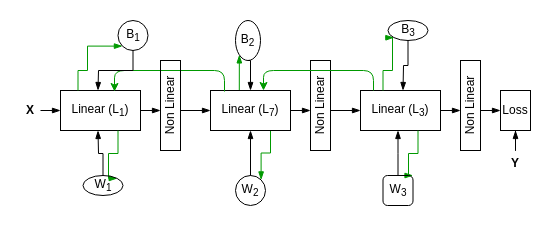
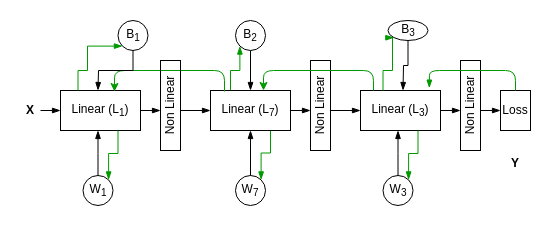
  <mxCell id="0" />
  <mxCell id="1" parent="0" />
  <mxCell id="2" style="edgeStyle=orthogonalEdgeStyle;rounded=0;orthogonalLoop=1;jettySize=auto;html=1;entryX=0;entryY=0.5;entryDx=0;entryDy=0;endArrow=blockThin;endFill=1;" parent="1" source="3" edge="1"><mxGeometry relative="1" as="geometry"><mxPoint x="160" y="110" as="targetPoint" /></mxGeometry></mxCell>
  <mxCell id="3" value="Linear (L&lt;sub&gt;1&lt;/sub&gt;)" style="rounded=0;whiteSpace=wrap;html=1;fillColor=none;" parent="1" vertex="1"><mxGeometry x="60" y="90" width="80" height="40" as="geometry" /></mxCell>
  <mxCell id="4" style="edgeStyle=orthogonalEdgeStyle;rounded=0;orthogonalLoop=1;jettySize=auto;html=1;entryX=0;entryY=0.5;entryDx=0;entryDy=0;endArrow=blockThin;endFill=1;" parent="1" target="10" edge="1"><mxGeometry relative="1" as="geometry"><mxPoint x="180" y="110" as="sourcePoint" /></mxGeometry></mxCell>
  <mxCell id="5" style="edgeStyle=orthogonalEdgeStyle;rounded=0;orthogonalLoop=1;jettySize=auto;html=1;exitX=1;exitY=0.5;exitDx=0;exitDy=0;entryX=0;entryY=0.5;entryDx=0;entryDy=0;endArrow=blockThin;endFill=1;" parent="1" source="6" target="3" edge="1"><mxGeometry relative="1" as="geometry" /></mxCell>
  <mxCell id="6" value="&lt;b&gt;X&lt;/b&gt;" style="text;html=1;strokeColor=none;fillColor=none;align=center;verticalAlign=middle;whiteSpace=wrap;rounded=0;" parent="1" vertex="1"><mxGeometry x="20" y="100" width="20" height="20" as="geometry" /></mxCell>
  <mxCell id="7" style="edgeStyle=orthogonalEdgeStyle;rounded=0;orthogonalLoop=1;jettySize=auto;html=1;entryX=0;entryY=0.5;entryDx=0;entryDy=0;endArrow=blockThin;endFill=1;" parent="1" source="10" edge="1"><mxGeometry relative="1" as="geometry"><mxPoint x="310" y="110" as="targetPoint" /></mxGeometry></mxCell>
  <mxCell id="8" style="edgeStyle=orthogonalEdgeStyle;rounded=0;orthogonalLoop=1;jettySize=auto;html=1;exitX=0.75;exitY=1;exitDx=0;exitDy=0;entryX=1;entryY=0;entryDx=0;entryDy=0;endArrow=blockThin;endFill=1;strokeColor=#009900;" parent="1" source="10" target="27" edge="1"><mxGeometry relative="1" as="geometry" /></mxCell>
  <mxCell id="9" style="edgeStyle=orthogonalEdgeStyle;rounded=0;orthogonalLoop=1;jettySize=auto;html=1;exitX=0.25;exitY=0;exitDx=0;exitDy=0;entryX=0;entryY=1;entryDx=0;entryDy=0;endArrow=blockThin;endFill=1;strokeColor=#009900;" parent="1" source="10" target="25" edge="1"><mxGeometry relative="1" as="geometry" /></mxCell>
  <mxCell id="10" value="Linear (L&lt;sub&gt;7&lt;/sub&gt;)" style="rounded=0;whiteSpace=wrap;html=1;fillColor=none;" parent="1" vertex="1"><mxGeometry x="210" y="90" width="80" height="40" as="geometry" /></mxCell>
  <mxCell id="11" style="edgeStyle=orthogonalEdgeStyle;rounded=0;orthogonalLoop=1;jettySize=auto;html=1;entryX=0;entryY=0.5;entryDx=0;entryDy=0;endArrow=blockThin;endFill=1;" parent="1" target="13" edge="1"><mxGeometry relative="1" as="geometry"><mxPoint x="330" y="110" as="sourcePoint" /></mxGeometry></mxCell>
  <mxCell id="12" style="edgeStyle=orthogonalEdgeStyle;rounded=0;orthogonalLoop=1;jettySize=auto;html=1;entryX=0;entryY=0.5;entryDx=0;entryDy=0;endArrow=blockThin;endFill=1;" parent="1" source="13" edge="1"><mxGeometry relative="1" as="geometry"><mxPoint x="460" y="110" as="targetPoint" /></mxGeometry></mxCell>
  <mxCell id="13" value="Linear (L&lt;sub&gt;3&lt;/sub&gt;)" style="rounded=0;whiteSpace=wrap;html=1;fillColor=none;" parent="1" vertex="1"><mxGeometry x="360" y="90" width="80" height="40" as="geometry" /></mxCell>
  <mxCell id="14" style="edgeStyle=orthogonalEdgeStyle;rounded=0;orthogonalLoop=1;jettySize=auto;html=1;exitX=1;exitY=0.5;exitDx=0;exitDy=0;entryX=0;entryY=0.5;entryDx=0;entryDy=0;endArrow=blockThin;endFill=1;" parent="1" target="15" edge="1"><mxGeometry relative="1" as="geometry"><mxPoint x="480" y="110" as="sourcePoint" /></mxGeometry></mxCell>
  <mxCell id="15" value="Loss" style="rounded=0;whiteSpace=wrap;html=1;fillColor=none;" parent="1" vertex="1"><mxGeometry x="500" y="90" width="30" height="40" as="geometry" /></mxCell>
- <mxCell id="16" style="edgeStyle=orthogonalEdgeStyle;rounded=0;orthogonalLoop=1;jettySize=auto;html=1;entryX=0.5;entryY=1;entryDx=0;entryDy=0;endArrow=blockThin;endFill=1;" parent="1" source="17" target="15" edge="1"><mxGeometry relative="1" as="geometry" /></mxCell>
  <mxCell id="17" value="&lt;b&gt;Y&lt;/b&gt;" style="text;html=1;strokeColor=none;fillColor=none;align=center;verticalAlign=middle;whiteSpace=wrap;rounded=0;" parent="1" vertex="1"><mxGeometry x="505" y="150" width="20" height="25" as="geometry" /></mxCell>
  <mxCell id="18" value="Non Linear" style="rounded=0;whiteSpace=wrap;html=1;horizontal=0;fillColor=none;" parent="1" vertex="1"><mxGeometry x="310" y="60" width="20" height="90" as="geometry" /></mxCell>
  <mxCell id="19" value="Non Linear" style="rounded=0;whiteSpace=wrap;html=1;horizontal=0;fillColor=none;" parent="1" vertex="1"><mxGeometry x="460" y="60" width="20" height="90" as="geometry" /></mxCell>
+ <mxCell id="20" value="" style="endArrow=blockThin;html=1;endFill=1;strokeColor=#009900;entryX=0.86;entryY=-0.06;entryDx=0;entryDy=0;exitX=0.5;exitY=0;exitDx=0;exitDy=0;entryPerimeter=0;" parent="1" source="15" target="13" edge="1"><mxGeometry width="50" height="50" relative="1" as="geometry"><mxPoint x="520" y="60" as="sourcePoint" /><mxPoint x="440" y="60" as="targetPoint" /><Array as="points"><mxPoint x="515" y="70" /><mxPoint x="429" y="70" /></Array></mxGeometry></mxCell>
  <mxCell id="21" value="" style="endArrow=classic;html=1;strokeColor=#009900;entryX=0.75;entryY=0;entryDx=0;entryDy=0;exitX=0.25;exitY=0;exitDx=0;exitDy=0;" parent="1" edge="1"><mxGeometry width="50" height="50" relative="1" as="geometry"><mxPoint x="373" y="90" as="sourcePoint" /><mxPoint x="263" y="90" as="targetPoint" /><Array as="points"><mxPoint x="373" y="70" /><mxPoint x="263" y="70" /></Array></mxGeometry></mxCell>
  <mxCell id="22" value="" style="endArrow=classic;html=1;strokeColor=#009900;entryX=0.75;entryY=0;entryDx=0;entryDy=0;exitX=0.25;exitY=0;exitDx=0;exitDy=0;" parent="1" edge="1"><mxGeometry width="50" height="50" relative="1" as="geometry"><mxPoint x="224" y="91" as="sourcePoint" /><mxPoint x="114" y="91" as="targetPoint" /><Array as="points"><mxPoint x="224" y="70" /><mxPoint x="114" y="70" /></Array></mxGeometry></mxCell>
  <mxCell id="23" value="Non Linear" style="rounded=0;whiteSpace=wrap;html=1;horizontal=0;fillColor=none;" parent="1" vertex="1"><mxGeometry x="160" y="60" width="20" height="90" as="geometry" /></mxCell>
  <mxCell id="24" style="edgeStyle=orthogonalEdgeStyle;rounded=0;orthogonalLoop=1;jettySize=auto;html=1;exitX=0.5;exitY=1;exitDx=0;exitDy=0;entryX=0.5;entryY=0;entryDx=0;entryDy=0;endArrow=blockThin;endFill=1;strokeColor=#000000;" parent="1" source="25" target="10" edge="1"><mxGeometry relative="1" as="geometry" /></mxCell>
- <mxCell id="25" value="B&lt;sub&gt;2&lt;/sub&gt;" style="ellipse;whiteSpace=wrap;html=1;aspect=fixed;fillColor=none;" parent="1" vertex="1"><mxGeometry x="235" y="20" width="25" height="40" as="geometry" /></mxCell>
+ <mxCell id="25" value="B&lt;sub&gt;2&lt;/sub&gt;" style="ellipse;whiteSpace=wrap;html=1;aspect=fixed;fillColor=none;" parent="1" vertex="1"><mxGeometry x="235" y="20" width="30" height="30" as="geometry" /></mxCell>
  <mxCell id="26" style="edgeStyle=orthogonalEdgeStyle;rounded=0;orthogonalLoop=1;jettySize=auto;html=1;exitX=0.5;exitY=0;exitDx=0;exitDy=0;entryX=0.5;entryY=1;entryDx=0;entryDy=0;endArrow=blockThin;endFill=1;" parent="1" source="27" target="10" edge="1"><mxGeometry relative="1" as="geometry" /></mxCell>
- <mxCell id="27" value="W&lt;sub&gt;2&lt;/sub&gt;" style="ellipse;whiteSpace=wrap;html=1;aspect=fixed;fillColor=none;" parent="1" vertex="1"><mxGeometry x="235" y="175" width="30" height="30" as="geometry" /></mxCell>
+ <mxCell id="27" value="W&lt;sub&gt;7&lt;/sub&gt;" style="ellipse;whiteSpace=wrap;html=1;aspect=fixed;fillColor=none;" parent="1" vertex="1"><mxGeometry x="235" y="175" width="30" height="30" as="geometry" /></mxCell>
  <mxCell id="28" style="edgeStyle=orthogonalEdgeStyle;rounded=0;orthogonalLoop=1;jettySize=auto;html=1;exitX=0.75;exitY=1;exitDx=0;exitDy=0;entryX=1;entryY=0;entryDx=0;entryDy=0;endArrow=blockThin;endFill=1;strokeColor=#009900;" parent="1" target="30" edge="1"><mxGeometry relative="1" as="geometry"><mxPoint x="117.5" y="130" as="sourcePoint" /><Array as="points"><mxPoint x="118" y="153" /><mxPoint x="108" y="153" /></Array></mxGeometry></mxCell>
  <mxCell id="29" style="edgeStyle=orthogonalEdgeStyle;rounded=0;orthogonalLoop=1;jettySize=auto;html=1;exitX=0.5;exitY=0;exitDx=0;exitDy=0;entryX=0.5;entryY=1;entryDx=0;entryDy=0;endArrow=blockThin;endFill=1;" parent="1" source="30" edge="1"><mxGeometry relative="1" as="geometry"><mxPoint x="97.5" y="130" as="targetPoint" /></mxGeometry></mxCell>
- <mxCell id="30" value="W&lt;sub&gt;1&lt;/sub&gt;" style="ellipse;whiteSpace=wrap;html=1;aspect=fixed;fillColor=none;" parent="1" vertex="1"><mxGeometry x="82.5" y="175" width="40" height="20" as="geometry" /></mxCell>
+ <mxCell id="30" value="W&lt;sub&gt;1&lt;/sub&gt;" style="ellipse;whiteSpace=wrap;html=1;aspect=fixed;fillColor=none;" parent="1" vertex="1"><mxGeometry x="82.5" y="175" width="30" height="30" as="geometry" /></mxCell>
  <mxCell id="31" style="edgeStyle=orthogonalEdgeStyle;rounded=0;orthogonalLoop=1;jettySize=auto;html=1;exitX=0.75;exitY=1;exitDx=0;exitDy=0;entryX=1;entryY=0;entryDx=0;entryDy=0;endArrow=blockThin;endFill=1;strokeColor=#009900;" parent="1" target="33" edge="1"><mxGeometry relative="1" as="geometry"><mxPoint x="417.5" y="130" as="sourcePoint" /><Array as="points"><mxPoint x="418" y="153" /><mxPoint x="408" y="153" /></Array></mxGeometry></mxCell>
  <mxCell id="32" style="edgeStyle=orthogonalEdgeStyle;rounded=0;orthogonalLoop=1;jettySize=auto;html=1;exitX=0.5;exitY=0;exitDx=0;exitDy=0;entryX=0.5;entryY=1;entryDx=0;entryDy=0;endArrow=blockThin;endFill=1;" parent="1" source="33" edge="1"><mxGeometry relative="1" as="geometry"><mxPoint x="397.5" y="130" as="targetPoint" /></mxGeometry></mxCell>
- <mxCell id="33" value="W&lt;sub&gt;3&lt;/sub&gt;" style="whiteSpace=wrap;html=1;aspect=fixed;fillColor=none;rounded=1;" parent="1" vertex="1"><mxGeometry x="382.5" y="175" width="30" height="30" as="geometry" /></mxCell>
+ <mxCell id="33" value="W&lt;sub&gt;3&lt;/sub&gt;" style="ellipse;whiteSpace=wrap;html=1;aspect=fixed;fillColor=none;" parent="1" vertex="1"><mxGeometry x="382.5" y="175" width="30" height="30" as="geometry" /></mxCell>
  <mxCell id="34" style="edgeStyle=orthogonalEdgeStyle;rounded=0;orthogonalLoop=1;jettySize=auto;html=1;exitX=0.25;exitY=0;exitDx=0;exitDy=0;entryX=0;entryY=1;entryDx=0;entryDy=0;endArrow=blockThin;endFill=1;strokeColor=#009900;" parent="1" target="36" edge="1"><mxGeometry relative="1" as="geometry"><mxPoint x="77.5" y="90" as="sourcePoint" /><Array as="points"><mxPoint x="78" y="70" /><mxPoint x="87" y="70" /></Array></mxGeometry></mxCell>
  <mxCell id="35" style="edgeStyle=orthogonalEdgeStyle;rounded=0;orthogonalLoop=1;jettySize=auto;html=1;exitX=0.5;exitY=1;exitDx=0;exitDy=0;entryX=0.5;entryY=0;entryDx=0;entryDy=0;endArrow=blockThin;endFill=1;strokeColor=#000000;" parent="1" source="36" edge="1"><mxGeometry relative="1" as="geometry"><mxPoint x="97.5" y="90" as="targetPoint" /></mxGeometry></mxCell>
  <mxCell id="36" value="B&lt;sub&gt;1&lt;/sub&gt;" style="ellipse;whiteSpace=wrap;html=1;aspect=fixed;fillColor=none;" parent="1" vertex="1"><mxGeometry x="117.5" y="20" width="30" height="30" as="geometry" /></mxCell>
  <mxCell id="37" style="edgeStyle=orthogonalEdgeStyle;rounded=0;orthogonalLoop=1;jettySize=auto;html=1;exitX=0.25;exitY=0;exitDx=0;exitDy=0;entryX=0;entryY=1;entryDx=0;entryDy=0;endArrow=blockThin;endFill=1;strokeColor=#009900;" parent="1" target="39" edge="1"><mxGeometry relative="1" as="geometry"><mxPoint x="382.5" y="90" as="sourcePoint" /><Array as="points"><mxPoint x="383" y="70" /><mxPoint x="392" y="70" /></Array></mxGeometry></mxCell>
  <mxCell id="38" style="edgeStyle=orthogonalEdgeStyle;rounded=0;orthogonalLoop=1;jettySize=auto;html=1;exitX=0.5;exitY=1;exitDx=0;exitDy=0;entryX=0.5;entryY=0;entryDx=0;entryDy=0;endArrow=blockThin;endFill=1;strokeColor=#000000;" parent="1" source="39" edge="1"><mxGeometry relative="1" as="geometry"><mxPoint x="402.5" y="90" as="targetPoint" /></mxGeometry></mxCell>
  <mxCell id="39" value="B&lt;sub&gt;3&lt;/sub&gt;" style="ellipse;whiteSpace=wrap;html=1;aspect=fixed;fillColor=none;" parent="1" vertex="1"><mxGeometry x="387.5" y="20" width="40" height="20" as="geometry" /></mxCell>
